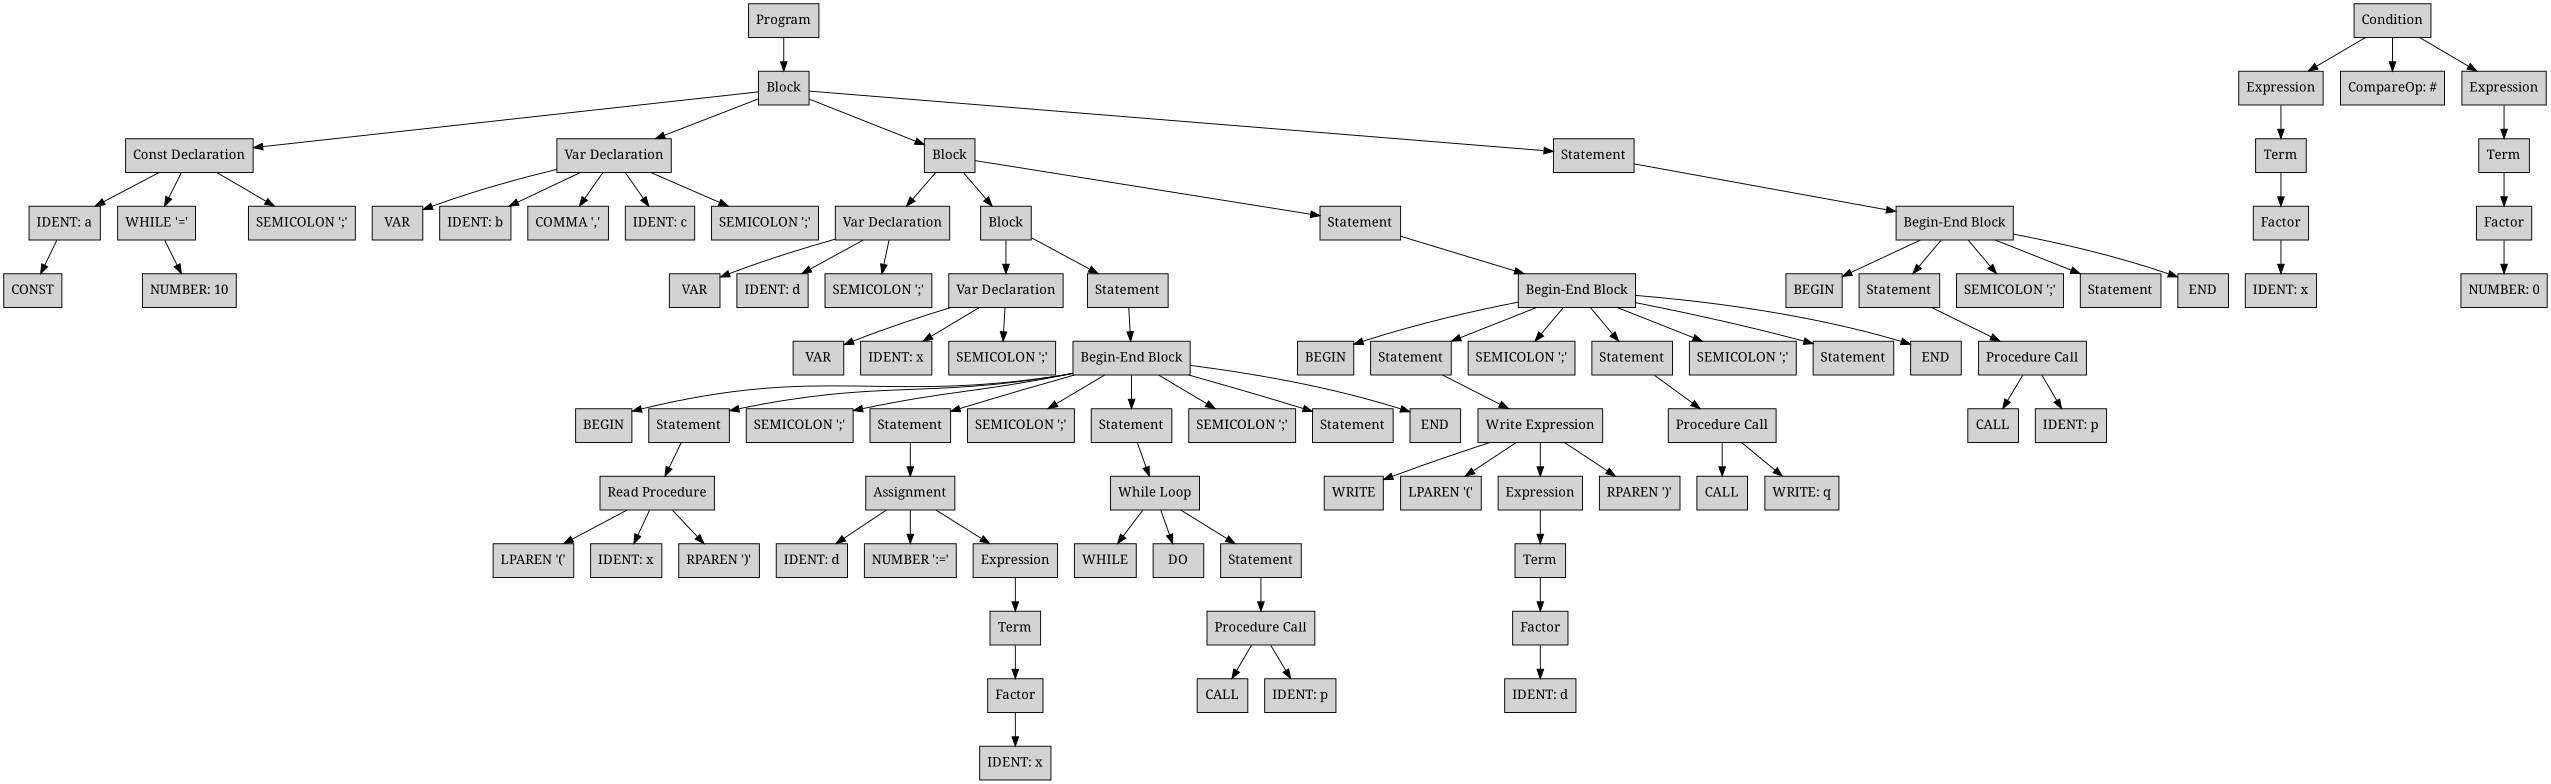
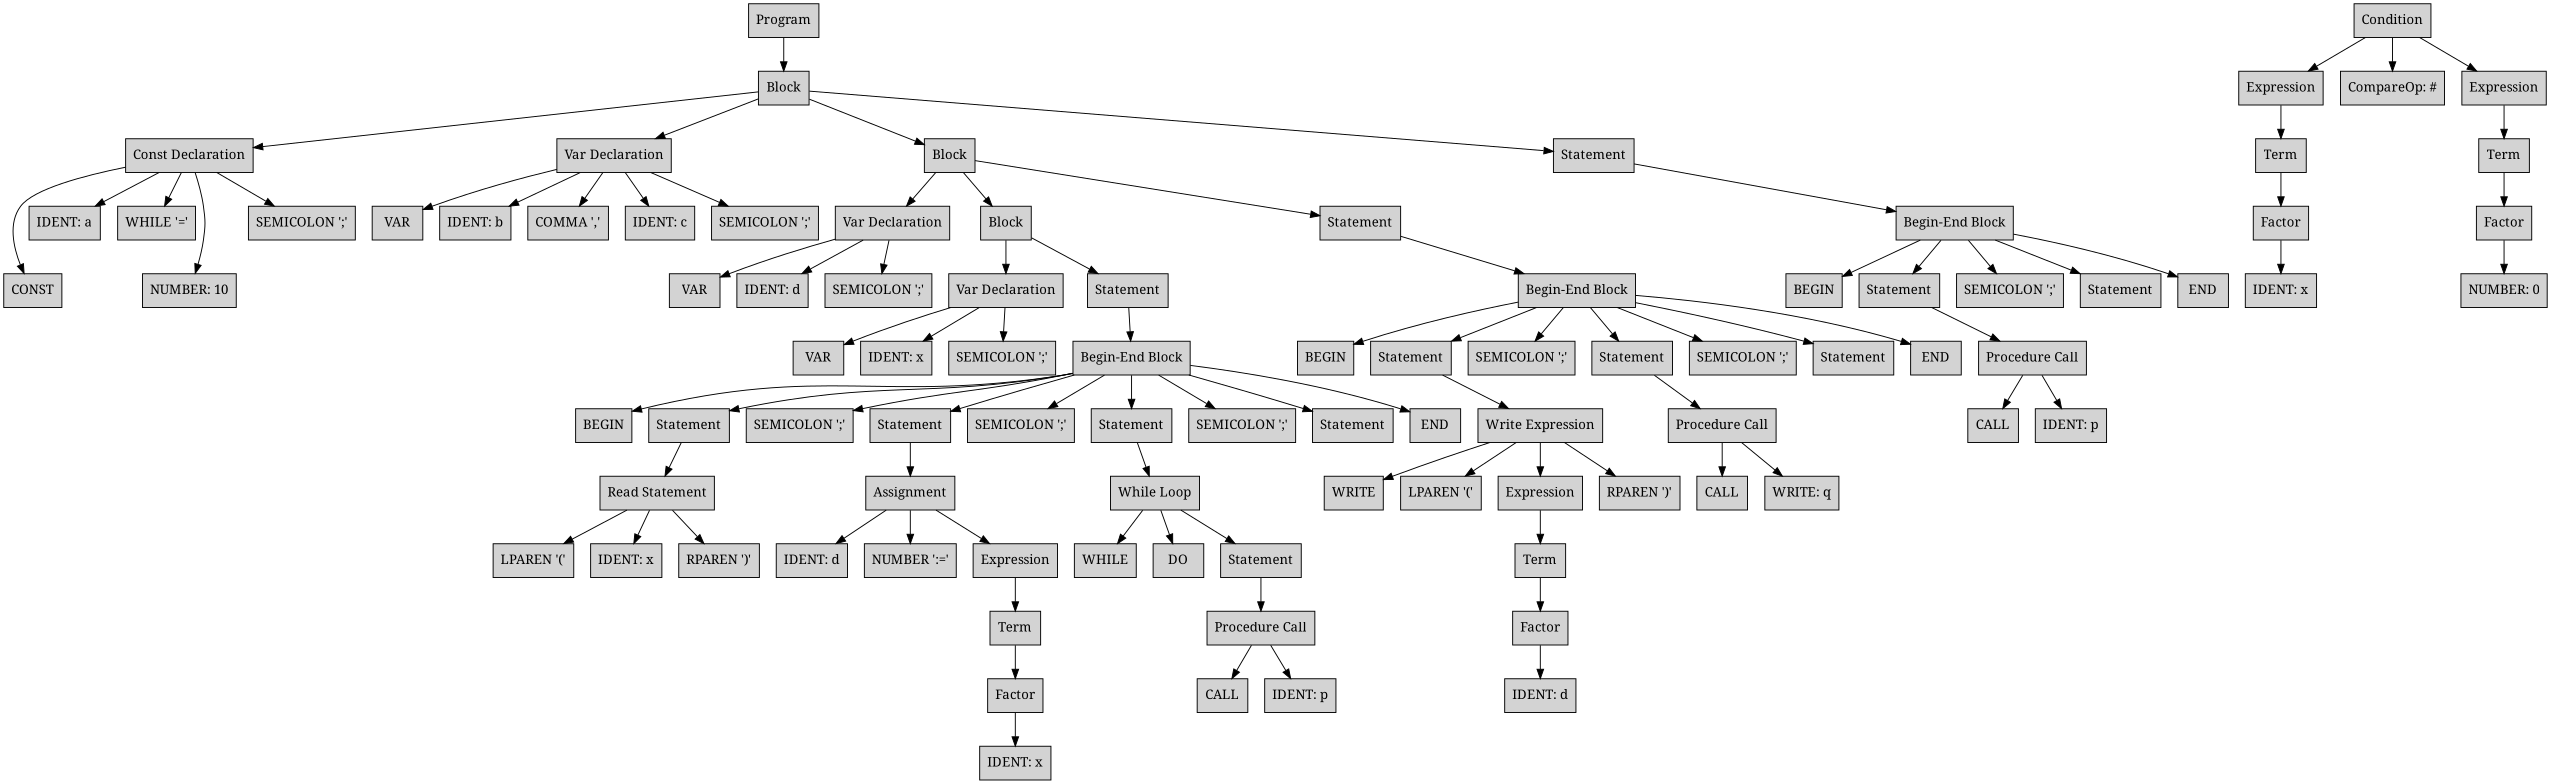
  digraph {
    fontname="Noto Serif"
    node [fillcolor=lightgray fontname="Noto Serif" shape=box style=filled]
    edge [fontname="Noto Serif"]
    n1 [label=Program]
    n2 [label=Block]
    n3 [label="Const Declaration"]
    n4 [label="Var Declaration"]
    n5 [label=Block]
    n6 [label=Statement]
    n7 [label=CONST]
    n8 [label="IDENT: a"]
    n9 [label="WHILE '='"]
    n10 [label="NUMBER: 10"]
    n11 [label="SEMICOLON ';'"]
    n12 [label=VAR]
    n13 [label="IDENT: b"]
    n14 [label="COMMA ','"]
    n15 [label="IDENT: c"]
    n16 [label="SEMICOLON ';'"]
    n17 [label="Var Declaration"]
    n18 [label=Block]
    n19 [label=Statement]
    n20 [label="Begin-End Block"]
    n21 [label=VAR]
    n22 [label="IDENT: d"]
    n23 [label="SEMICOLON ';'"]
    n24 [label="Var Declaration"]
    n25 [label=Statement]
    n26 [label="Begin-End Block"]
    n27 [label=VAR]
    n28 [label="IDENT: x"]
    n29 [label="SEMICOLON ';'"]
    n30 [label="Begin-End Block"]
    n31 [label=BEGIN]
    n32 [label=Statement]
    n33 [label="SEMICOLON ';'"]
    n34 [label=Statement]
    n35 [label="SEMICOLON ';'"]
    n36 [label=Statement]
    n37 [label="SEMICOLON ';'"]
    n38 [label=Statement]
    n39 [label=END]
-   n40 [label="Read Procedure"]
+   n40 [label="Read Statement"]
    n41 [label=Assignment]
    n42 [label="While Loop"]
    n43 [label="LPAREN '('"]
    n44 [label="IDENT: x"]
    n45 [label="RPAREN ')'"]
    n46 [label="IDENT: d"]
    n47 [label="NUMBER ':='"]
    n48 [label=Expression]
    n49 [label=Term]
    n50 [label=Factor]
    n51 [label="IDENT: x"]
    n52 [label=WHILE]
    n53 [label=DO]
    n54 [label=Statement]
    n55 [label=Condition]
    n56 [label=Expression]
    n57 [label="CompareOp: #"]
    n58 [label=Expression]
    n59 [label="Procedure Call"]
    n60 [label=Term]
    n61 [label=Term]
    n62 [label=Factor]
    n63 [label="IDENT: x"]
    n64 [label=Factor]
    n65 [label="NUMBER: 0"]
    n66 [label=CALL]
    n67 [label="IDENT: p"]
    n68 [label=BEGIN]
    n69 [label=Statement]
    n70 [label="SEMICOLON ';'"]
    n71 [label=Statement]
    n72 [label="SEMICOLON ';'"]
    n73 [label=Statement]
    n74 [label=END]
    n75 [label="Write Expression"]
    n76 [label="Procedure Call"]
    n77 [label=WRITE]
    n78 [label="LPAREN '('"]
    n79 [label=Expression]
    n80 [label="RPAREN ')'"]
    n81 [label=Term]
    n82 [label=Factor]
    n83 [label="IDENT: d"]
    n84 [label=CALL]
    n85 [label="WRITE: q"]
    n86 [label=BEGIN]
    n87 [label=Statement]
    n88 [label="SEMICOLON ';'"]
    n89 [label=Statement]
    n90 [label=END]
    n91 [label="Procedure Call"]
    n92 [label=CALL]
    n93 [label="IDENT: p"]
    n1 -> n2
    n2 -> n3
    n2 -> n4
    n2 -> n5
    n2 -> n6
-   n8 -> n7
+   n3 -> n7
    n3 -> n8
    n3 -> n9
-   n9 -> n10
+   n3 -> n10
    n3 -> n11
    n4 -> n12
    n4 -> n13
    n4 -> n14
    n4 -> n15
    n4 -> n16
    n5 -> n17
    n5 -> n18
    n5 -> n19
    n6 -> n20
    n17 -> n21
    n17 -> n22
    n17 -> n23
    n18 -> n24
    n18 -> n25
    n19 -> n26
    n20 -> n86
    n20 -> n87
    n20 -> n88
    n20 -> n89
    n20 -> n90
    n24 -> n27
    n24 -> n28
    n24 -> n29
    n25 -> n30
    n26 -> n68
    n26 -> n69
    n26 -> n70
    n26 -> n71
    n26 -> n72
    n26 -> n73
    n26 -> n74
    n30 -> n31
    n30 -> n32
    n30 -> n33
    n30 -> n34
    n30 -> n35
    n30 -> n36
    n30 -> n37
    n30 -> n38
    n30 -> n39
    n32 -> n40
    n34 -> n41
    n36 -> n42
    n40 -> n43
    n40 -> n44
    n40 -> n45
    n41 -> n46
    n41 -> n47
    n41 -> n48
    n42 -> n52
    n42 -> n53
    n42 -> n54
    n48 -> n49
    n49 -> n50
    n50 -> n51
    n54 -> n59
    n55 -> n56
    n55 -> n57
    n55 -> n58
    n56 -> n60
    n58 -> n61
    n59 -> n66
    n59 -> n67
    n60 -> n62
    n61 -> n64
    n62 -> n63
    n64 -> n65
    n69 -> n75
    n71 -> n76
    n75 -> n77
    n75 -> n78
    n75 -> n79
    n75 -> n80
    n76 -> n84
    n76 -> n85
    n79 -> n81
    n81 -> n82
    n82 -> n83
    n87 -> n91
    n91 -> n92
    n91 -> n93
  }
